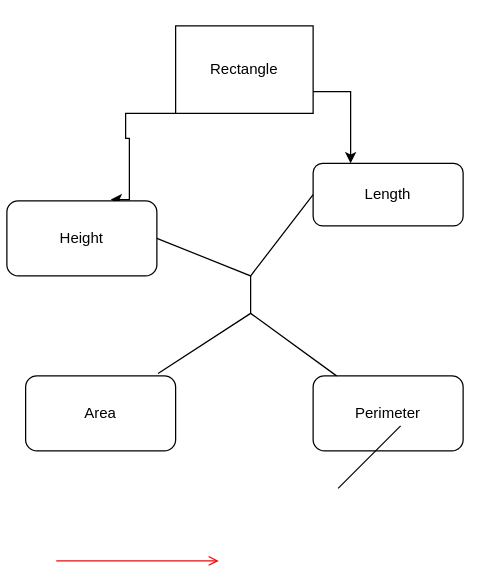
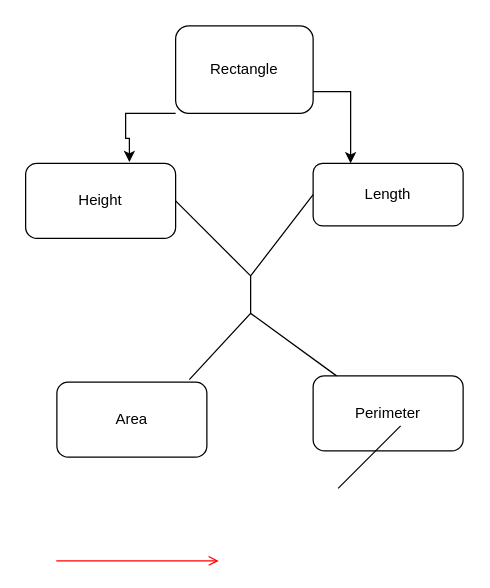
  <mxCell id="0" />
  <mxCell id="1" parent="0" />
  <mxCell id="2" value="" style="endArrow=open;strokeColor=#FF0000;endFill=1;rounded=0" parent="1" edge="1"><mxGeometry relative="1" as="geometry"><mxPoint x="44.5" y="448" as="sourcePoint" /><mxPoint x="174.5" y="448" as="targetPoint" /></mxGeometry></mxCell>
  <mxCell id="3" style="edgeStyle=orthogonalEdgeStyle;rounded=0;orthogonalLoop=1;jettySize=auto;html=1;exitX=0;exitY=1;exitDx=0;exitDy=0;entryX=0.692;entryY=-0.017;entryDx=0;entryDy=0;entryPerimeter=0;" edge="1" parent="1" source="5" target="7"><mxGeometry relative="1" as="geometry"><Array as="points"><mxPoint x="100" y="90" /><mxPoint x="100" y="110" /><mxPoint x="103" y="110" /></Array></mxGeometry></mxCell>
  <mxCell id="4" style="edgeStyle=orthogonalEdgeStyle;rounded=0;orthogonalLoop=1;jettySize=auto;html=1;exitX=1;exitY=0.75;exitDx=0;exitDy=0;entryX=0.25;entryY=0;entryDx=0;entryDy=0;" edge="1" parent="1" source="5" target="8"><mxGeometry relative="1" as="geometry" /></mxCell>
- <mxCell id="5" value="Rectangle" style="whiteSpace=wrap;html=1;rounded=0;" vertex="1" parent="1"><mxGeometry x="140" y="20" width="110" height="70" as="geometry" /></mxCell>
- <mxCell id="6" value="Area" style="rounded=1;whiteSpace=wrap;html=1;" vertex="1" parent="1"><mxGeometry x="20" y="300" width="120" height="60" as="geometry" /></mxCell>
- <mxCell id="7" value="Height" style="rounded=1;whiteSpace=wrap;html=1;" vertex="1" parent="1"><mxGeometry x="5" y="160" width="120" height="60" as="geometry" /></mxCell>
+ <mxCell id="5" value="Rectangle" style="rounded=1;whiteSpace=wrap;html=1;" vertex="1" parent="1"><mxGeometry x="140" y="20" width="110" height="70" as="geometry" /></mxCell>
+ <mxCell id="6" value="Area" style="rounded=1;whiteSpace=wrap;html=1;" vertex="1" parent="1"><mxGeometry x="45" y="305" width="120" height="60" as="geometry" /></mxCell>
+ <mxCell id="7" value="Height" style="rounded=1;whiteSpace=wrap;html=1;" vertex="1" parent="1"><mxGeometry x="20" y="130" width="120" height="60" as="geometry" /></mxCell>
  <mxCell id="8" value="Length" style="rounded=1;whiteSpace=wrap;html=1;" vertex="1" parent="1"><mxGeometry x="250" y="130" width="120" height="50" as="geometry" /></mxCell>
  <mxCell id="9" value="Perimeter" style="rounded=1;whiteSpace=wrap;html=1;" vertex="1" parent="1"><mxGeometry x="250" y="300" width="120" height="60" as="geometry" /></mxCell>
  <mxCell id="10" value="" style="endArrow=none;html=1;rounded=0;exitX=0.883;exitY=-0.033;exitDx=0;exitDy=0;exitPerimeter=0;" edge="1" parent="1" source="6" target="9"><mxGeometry width="50" height="50" relative="1" as="geometry"><mxPoint x="270" y="390" as="sourcePoint" /><mxPoint x="320" y="340" as="targetPoint" /><Array as="points"><mxPoint x="200" y="250" /></Array></mxGeometry></mxCell>
  <mxCell id="11" value="" style="endArrow=none;html=1;rounded=0;exitX=1;exitY=0.5;exitDx=0;exitDy=0;entryX=0;entryY=0.5;entryDx=0;entryDy=0;" edge="1" parent="1" source="7" target="8"><mxGeometry width="50" height="50" relative="1" as="geometry"><mxPoint x="270" y="390" as="sourcePoint" /><mxPoint x="320" y="340" as="targetPoint" /><Array as="points"><mxPoint x="200" y="220" /></Array></mxGeometry></mxCell>
  <mxCell id="12" value="" style="endArrow=none;html=1;rounded=0;" edge="1" parent="1"><mxGeometry width="50" height="50" relative="1" as="geometry"><mxPoint x="200" y="250" as="sourcePoint" /><mxPoint x="200" y="220" as="targetPoint" /></mxGeometry></mxCell>
  <mxCell id="13" value="" style="endArrow=none;html=1;rounded=0;" edge="1" parent="1"><mxGeometry width="50" height="50" relative="1" as="geometry"><mxPoint x="270" y="390" as="sourcePoint" /><mxPoint x="320" y="340" as="targetPoint" /></mxGeometry></mxCell>
